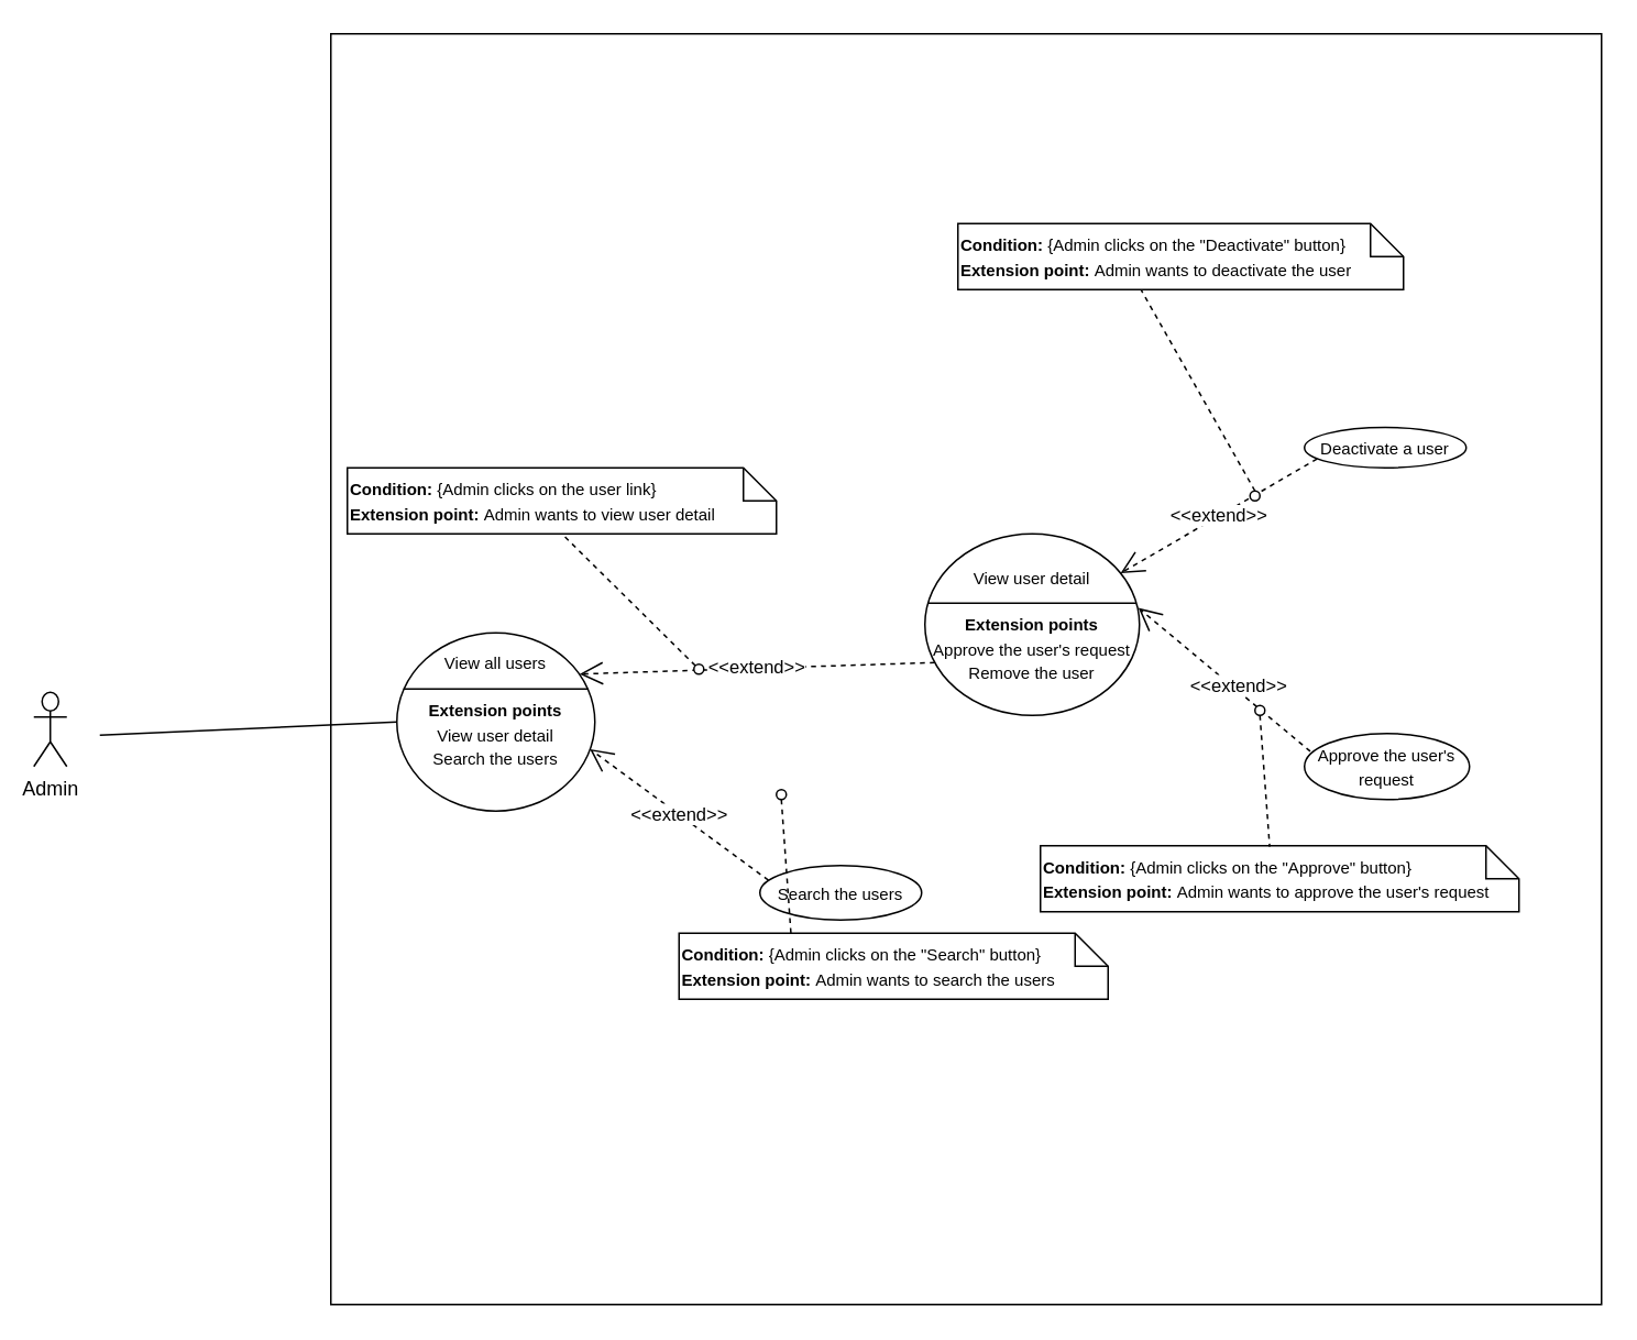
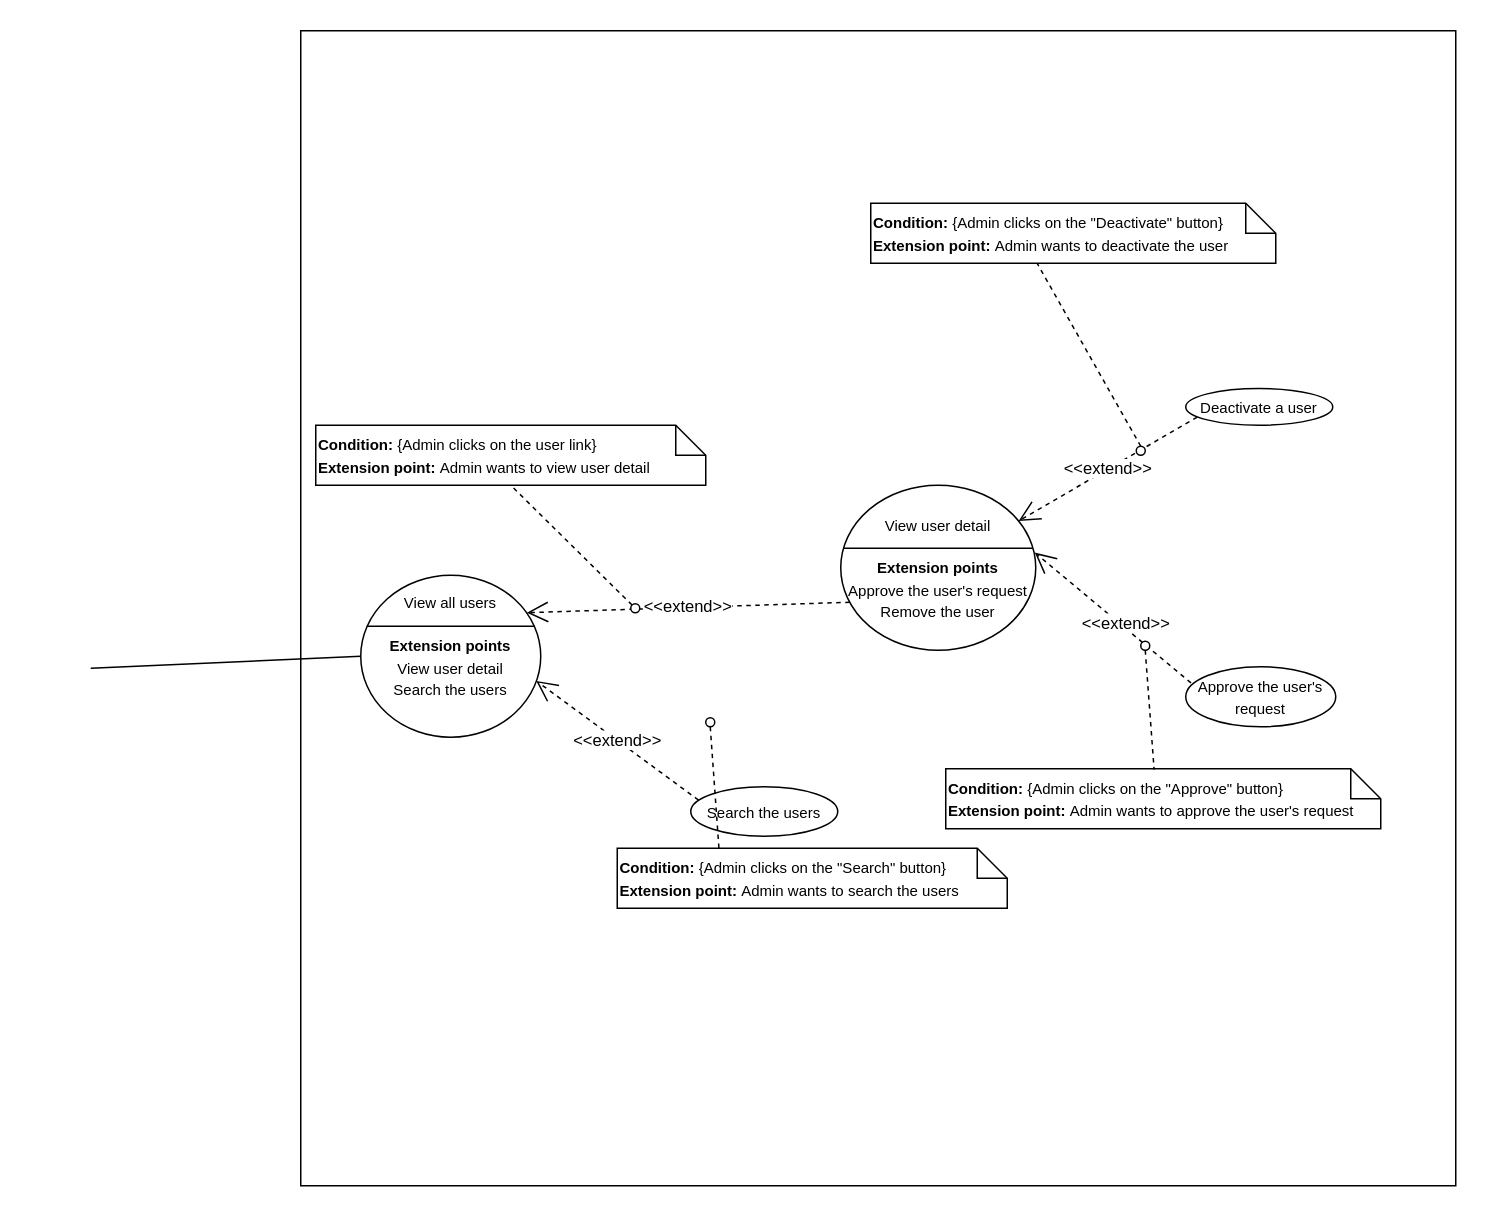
  <mxCell id="0" />
  <mxCell id="1" parent="0" />
  <mxCell id="2" value="" style="whiteSpace=wrap;html=1;aspect=fixed;" parent="1" vertex="1"><mxGeometry x="200" y="20" width="770" height="770" as="geometry" /></mxCell>
- <mxCell id="3" value="Admin" style="shape=umlActor;verticalLabelPosition=bottom;verticalAlign=top;html=1;outlineConnect=0;" parent="1" vertex="1"><mxGeometry x="20" y="419" width="20" height="45" as="geometry" /></mxCell>
  <mxCell id="4" value="&lt;font style=&quot;font-size: 10px&quot;&gt;View all users&lt;br&gt;&lt;br&gt;&lt;b&gt;Extension points&lt;/b&gt;&lt;br&gt;View user&amp;nbsp;detail&lt;br&gt;Search the users&lt;br&gt;&lt;br&gt;&lt;/font&gt;" style="ellipse;whiteSpace=wrap;html=1;" parent="1" vertex="1"><mxGeometry x="240" y="383" width="120" height="108" as="geometry" /></mxCell>
  <mxCell id="5" value="&lt;font style=&quot;font-size: 10px&quot;&gt;View user detail&lt;br&gt;&lt;br&gt;&lt;b&gt;Extension points&lt;/b&gt;&lt;br&gt;Approve the user's request&lt;br&gt;Remove the user&lt;br&gt;&lt;/font&gt;" style="ellipse;whiteSpace=wrap;html=1;" parent="1" vertex="1"><mxGeometry x="560" y="323" width="130" height="110" as="geometry" /></mxCell>
  <mxCell id="6" value="&amp;lt;&amp;lt;extend&amp;gt;&amp;gt;" style="endArrow=open;endSize=12;dashed=1;html=1;entryX=0.923;entryY=0.231;entryDx=0;entryDy=0;entryPerimeter=0;exitX=0.046;exitY=0.709;exitDx=0;exitDy=0;exitPerimeter=0;" parent="1" source="5" target="4" edge="1"><mxGeometry width="160" relative="1" as="geometry"><mxPoint x="1282" y="547" as="sourcePoint" /><mxPoint x="1210" y="584" as="targetPoint" /></mxGeometry></mxCell>
  <mxCell id="7" value="&lt;font style=&quot;font-size: 10px&quot;&gt;&lt;b&gt;Condition: &lt;/b&gt;{Admin&amp;nbsp;clicks on the&amp;nbsp;&lt;span style=&quot;text-align: center&quot;&gt;user&lt;/span&gt;&amp;nbsp;link}&lt;br&gt;&lt;b&gt;Extension point:&amp;nbsp;&lt;/b&gt;Admin&amp;nbsp;wants to view&amp;nbsp;&lt;span style=&quot;text-align: center&quot;&gt;user&lt;/span&gt;&amp;nbsp;detail&lt;/font&gt;" style="shape=note;size=20;whiteSpace=wrap;html=1;align=left;" parent="1" vertex="1"><mxGeometry x="210" y="283" width="260" height="40" as="geometry" /></mxCell>
  <mxCell id="8" value="" style="endArrow=none;dashed=1;html=1;entryX=0.5;entryY=1;entryDx=0;entryDy=0;entryPerimeter=0;exitX=0;exitY=0;exitDx=0;exitDy=0;" parent="1" source="9" target="7" edge="1"><mxGeometry width="50" height="50" relative="1" as="geometry"><mxPoint x="975" y="647" as="sourcePoint" /><mxPoint x="1025" y="597" as="targetPoint" /></mxGeometry></mxCell>
  <mxCell id="9" value="" style="ellipse;whiteSpace=wrap;html=1;aspect=fixed;" parent="1" vertex="1"><mxGeometry x="420" y="402" width="6" height="6" as="geometry" /></mxCell>
  <mxCell id="10" value="&lt;span style=&quot;font-size: 10px&quot;&gt;Approve the user's request&lt;/span&gt;" style="ellipse;whiteSpace=wrap;html=1;fillColor=#ffffff;gradientColor=none;" parent="1" vertex="1"><mxGeometry x="790" y="444" width="100" height="40" as="geometry" /></mxCell>
  <mxCell id="11" value="&lt;span style=&quot;font-size: 10px&quot;&gt;Deactivate a user&lt;/span&gt;" style="ellipse;whiteSpace=wrap;html=1;fillColor=#ffffff;gradientColor=none;" parent="1" vertex="1"><mxGeometry x="790" y="258.5" width="98" height="24.5" as="geometry" /></mxCell>
  <mxCell id="12" value="&lt;span style=&quot;font-size: 10px&quot;&gt;Search the users&lt;/span&gt;" style="ellipse;whiteSpace=wrap;html=1;fillColor=#ffffff;gradientColor=none;" parent="1" vertex="1"><mxGeometry x="460" y="524" width="98" height="33" as="geometry" /></mxCell>
  <mxCell id="13" value="&amp;lt;&amp;lt;extend&amp;gt;&amp;gt;" style="endArrow=open;endSize=12;dashed=1;html=1;entryX=0.975;entryY=0.652;entryDx=0;entryDy=0;entryPerimeter=0;exitX=0.053;exitY=0.27;exitDx=0;exitDy=0;exitPerimeter=0;" parent="1" target="4" edge="1" source="12"><mxGeometry width="160" relative="1" as="geometry"><mxPoint x="600" y="495" as="sourcePoint" /><mxPoint x="929.078" y="755.425" as="targetPoint" /></mxGeometry></mxCell>
  <mxCell id="14" value="&amp;lt;&amp;lt;extend&amp;gt;&amp;gt;" style="endArrow=open;endSize=12;dashed=1;html=1;entryX=0.995;entryY=0.408;entryDx=0;entryDy=0;entryPerimeter=0;exitX=0.035;exitY=0.27;exitDx=0;exitDy=0;exitPerimeter=0;" parent="1" source="10" target="5" edge="1"><mxGeometry x="-0.132" y="-3" width="160" relative="1" as="geometry"><mxPoint x="810" y="368" as="sourcePoint" /><mxPoint x="1185" y="576" as="targetPoint" /><mxPoint as="offset" /></mxGeometry></mxCell>
  <mxCell id="15" value="&amp;lt;&amp;lt;extend&amp;gt;&amp;gt;" style="endArrow=open;endSize=12;dashed=1;html=1;exitX=0.078;exitY=0.778;exitDx=0;exitDy=0;exitPerimeter=0;" parent="1" source="11" target="5" edge="1"><mxGeometry width="160" relative="1" as="geometry"><mxPoint x="1305" y="581" as="sourcePoint" /><mxPoint x="1173.63" y="585.636" as="targetPoint" /></mxGeometry></mxCell>
  <mxCell id="16" value="&lt;font style=&quot;font-size: 10px&quot;&gt;&lt;b&gt;Condition: &lt;/b&gt;{Admin&amp;nbsp;clicks on the &quot;Approve&quot; button}&lt;br&gt;&lt;b&gt;Extension point:&amp;nbsp;&lt;/b&gt;Admin&amp;nbsp;wants to approve the&amp;nbsp;&lt;/font&gt;&lt;span style=&quot;font-size: 10px ; text-align: center&quot;&gt;user's request&lt;/span&gt;" style="shape=note;size=20;whiteSpace=wrap;html=1;align=left;" parent="1" vertex="1"><mxGeometry x="630" y="512" width="290" height="40" as="geometry" /></mxCell>
  <mxCell id="17" value="" style="endArrow=none;dashed=1;html=1;entryX=0.479;entryY=0.015;entryDx=0;entryDy=0;entryPerimeter=0;exitX=0.5;exitY=1;exitDx=0;exitDy=0;" parent="1" source="18" target="16" edge="1"><mxGeometry width="50" height="50" relative="1" as="geometry"><mxPoint x="158" y="265" as="sourcePoint" /><mxPoint x="208" y="215" as="targetPoint" /></mxGeometry></mxCell>
  <mxCell id="18" value="" style="ellipse;whiteSpace=wrap;html=1;aspect=fixed;" parent="1" vertex="1"><mxGeometry x="760" y="427" width="6" height="6" as="geometry" /></mxCell>
  <mxCell id="19" value="&lt;font style=&quot;font-size: 10px&quot;&gt;&lt;b&gt;Condition: &lt;/b&gt;{Admin clicks on the &quot;Deactivate&quot; button}&lt;br&gt;&lt;b&gt;Extension point:&amp;nbsp;&lt;/b&gt;Admin&amp;nbsp;wants to deactivate the user&lt;/font&gt;" style="shape=note;size=20;whiteSpace=wrap;html=1;align=left;" parent="1" vertex="1"><mxGeometry x="580" y="135" width="270" height="40" as="geometry" /></mxCell>
  <mxCell id="20" value="" style="endArrow=none;dashed=1;html=1;entryX=0.411;entryY=1.003;entryDx=0;entryDy=0;entryPerimeter=0;exitX=0.5;exitY=0;exitDx=0;exitDy=0;" parent="1" source="21" target="19" edge="1"><mxGeometry width="50" height="50" relative="1" as="geometry"><mxPoint x="173" y="324.5" as="sourcePoint" /><mxPoint x="223" y="274.5" as="targetPoint" /></mxGeometry></mxCell>
  <mxCell id="21" value="" style="ellipse;whiteSpace=wrap;html=1;aspect=fixed;" parent="1" vertex="1"><mxGeometry x="757" y="297" width="6" height="6" as="geometry" /></mxCell>
  <mxCell id="22" value="&lt;font style=&quot;font-size: 10px&quot;&gt;&lt;b&gt;Condition: &lt;/b&gt;{Admin&amp;nbsp;clicks on the &quot;Search&quot; button}&lt;br&gt;&lt;b&gt;Extension point:&amp;nbsp;&lt;/b&gt;Admin&amp;nbsp;wants to search the users&lt;/font&gt;" style="shape=note;size=20;whiteSpace=wrap;html=1;align=left;" parent="1" vertex="1"><mxGeometry x="411" y="565" width="260" height="40" as="geometry" /></mxCell>
  <mxCell id="23" value="" style="endArrow=none;dashed=1;html=1;entryX=0.261;entryY=0.02;entryDx=0;entryDy=0;entryPerimeter=0;exitX=0.5;exitY=1;exitDx=0;exitDy=0;" parent="1" source="24" target="22" edge="1"><mxGeometry width="50" height="50" relative="1" as="geometry"><mxPoint x="1131" y="815.5" as="sourcePoint" /><mxPoint x="1181" y="765.5" as="targetPoint" /></mxGeometry></mxCell>
  <mxCell id="24" value="" style="ellipse;whiteSpace=wrap;html=1;aspect=fixed;" parent="1" vertex="1"><mxGeometry x="470" y="478" width="6" height="6" as="geometry" /></mxCell>
  <mxCell id="25" value="" style="line;strokeWidth=1;fillColor=none;align=left;verticalAlign=middle;spacingTop=-1;spacingLeft=3;spacingRight=3;rotatable=0;labelPosition=right;points=[];portConstraint=eastwest;" parent="1" vertex="1"><mxGeometry x="562" y="361" width="126" height="8" as="geometry" /></mxCell>
  <mxCell id="26" value="" style="line;strokeWidth=1;fillColor=none;align=left;verticalAlign=middle;spacingTop=-1;spacingLeft=3;spacingRight=3;rotatable=0;labelPosition=right;points=[];portConstraint=eastwest;" parent="1" vertex="1"><mxGeometry x="244" y="413" width="112" height="8" as="geometry" /></mxCell>
  <mxCell id="27" value="" style="endArrow=none;html=1;rounded=0;exitX=0;exitY=0.5;exitDx=0;exitDy=0;" parent="1" source="4" edge="1"><mxGeometry relative="1" as="geometry"><mxPoint x="820" y="346.31" as="sourcePoint" /><mxPoint x="60" y="445" as="targetPoint" /></mxGeometry></mxCell>
